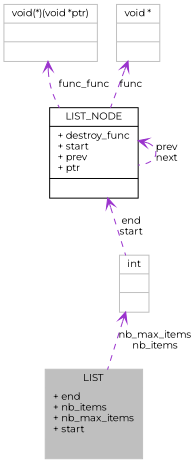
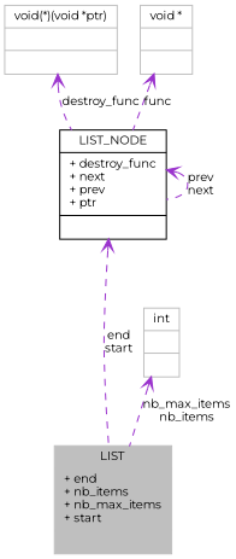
  digraph {
    fontname=Montserrat
    node [color=grey75 fillcolor=white fontname=Montserrat fontsize=10 shape=record style=filled]
    edge [arrowtail=open color=darkorchid3 dir=back fontname=Montserrat fontsize=10 labelfontname=Helvetica labelfontsize=10 style=dashed]
    n1 [fillcolor=grey75 fontcolor=black height=0.2 label="{LIST\n|+ end\l+ nb_items\l+ nb_max_items\l+ start\l|}" width=0.4]
    n2 [height=0.2 label="{int\n||}" width=0.4]
-   n3 [color=black height=0.2 label="{LIST_NODE\n|+ destroy_func\l+ start\l+ prev\l+ ptr\l|}" width=0.4]
+   n3 [color=black height=0.2 label="{LIST_NODE\n|+ destroy_func\l+ next\l+ prev\l+ ptr\l|}" width=0.4]
    n4 [height=0.2 label="{void(*)(void *ptr)\n||}" width=0.4]
    n5 [height=0.2 label="{void *\n||}" width=0.4]
    n2 -> n1 [label="nb_max_items\nnb_items"]
-   n3 -> n2 [label="end\nstart"]
+   n3 -> n1 [label="end\nstart"]
    n3 -> n3 [label="prev\nnext"]
-   n4 -> n3 [label=func_func]
+   n4 -> n3 [label=destroy_func]
    n5 -> n3 [label=func]
  }
